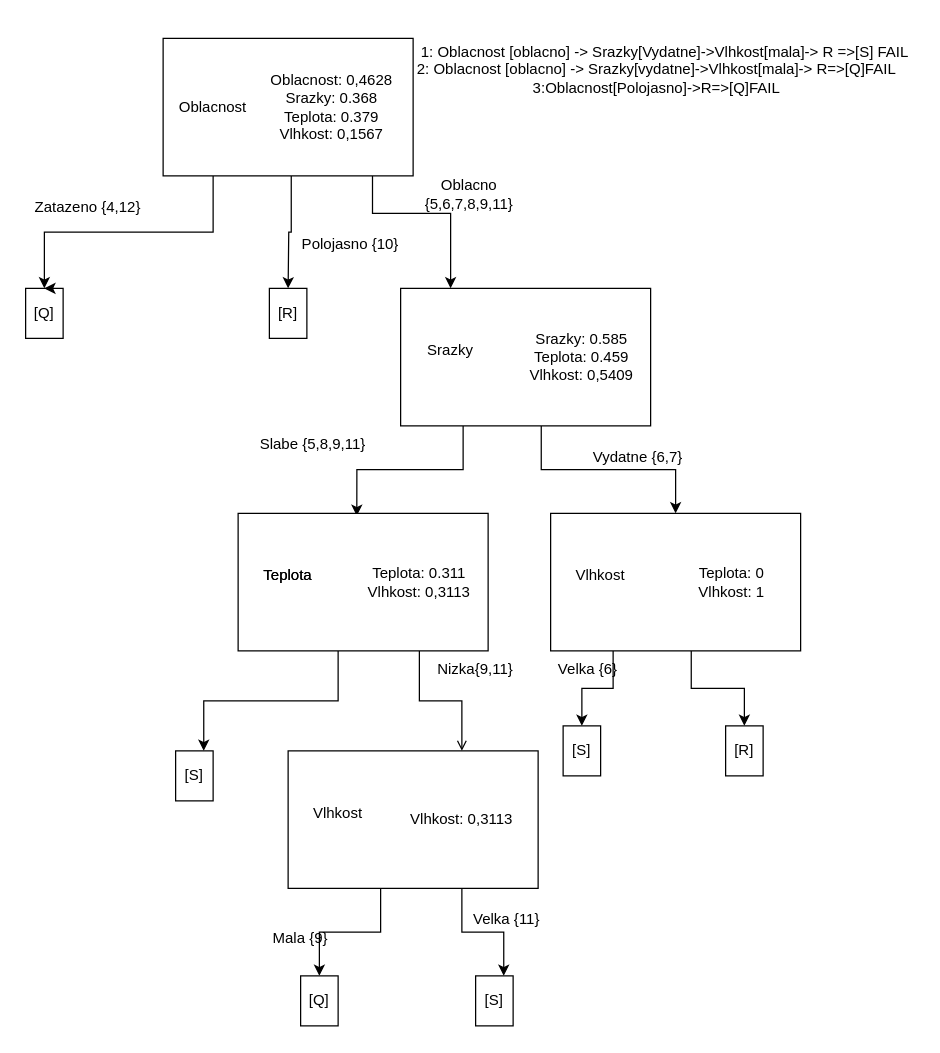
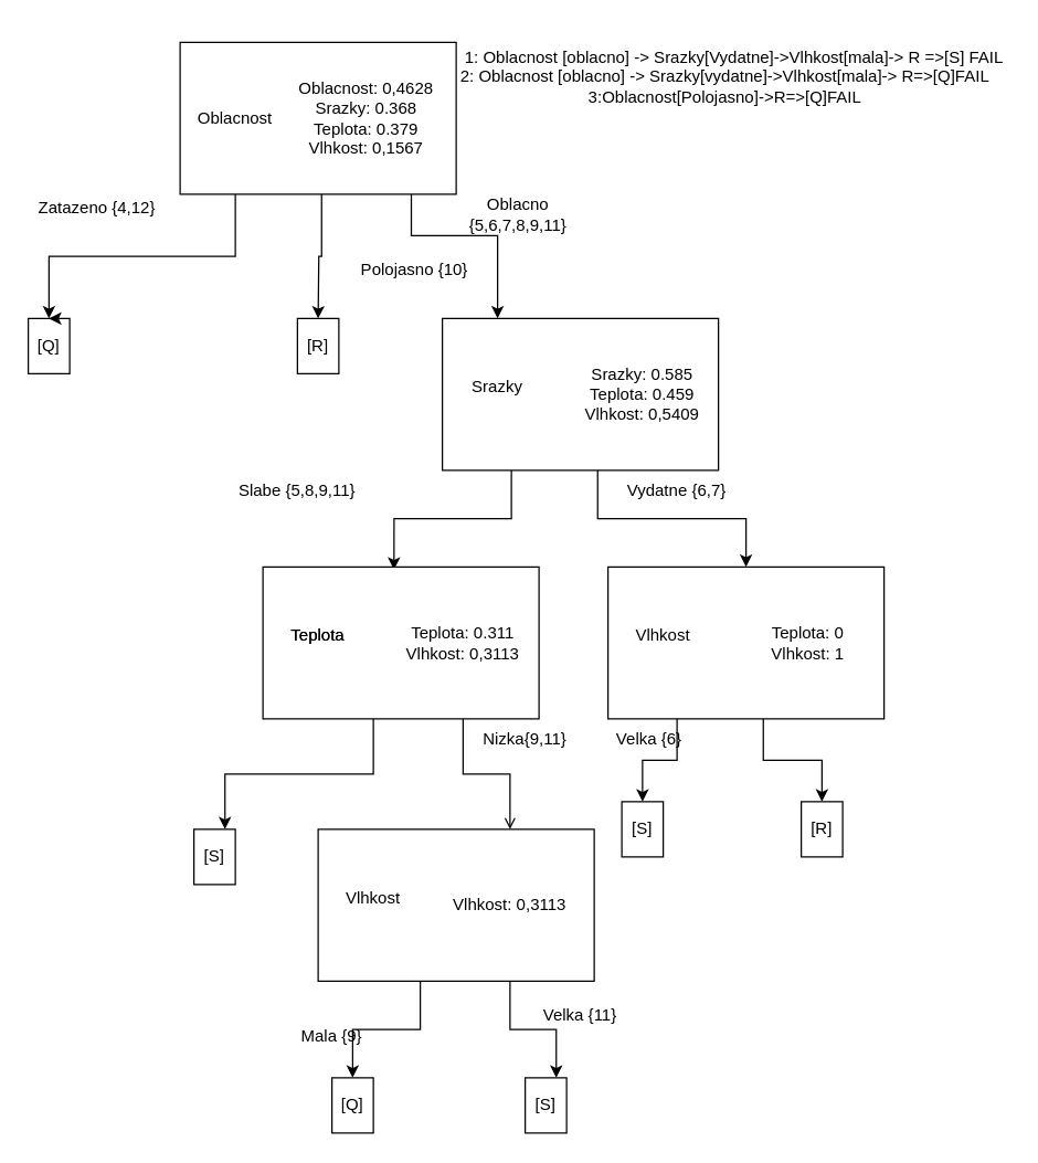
  <mxCell id="0" />
  <mxCell id="1" parent="0" />
  <mxCell id="2" value="" style="rounded=0;whiteSpace=wrap;html=1;" vertex="1" parent="1"><mxGeometry x="130" y="30" width="200" height="110" as="geometry" /></mxCell>
  <mxCell id="3" style="edgeStyle=orthogonalEdgeStyle;rounded=0;orthogonalLoop=1;jettySize=auto;html=1;exitX=0.25;exitY=1;exitDx=0;exitDy=0;entryX=0;entryY=0;entryDx=0;entryDy=0;" edge="1" parent="1" source="5"><mxGeometry relative="1" as="geometry"><mxPoint x="230" y="230" as="targetPoint" /></mxGeometry></mxCell>
  <mxCell id="4" style="edgeStyle=orthogonalEdgeStyle;rounded=0;orthogonalLoop=1;jettySize=auto;html=1;exitX=0.75;exitY=1;exitDx=0;exitDy=0;entryX=0.2;entryY=0;entryDx=0;entryDy=0;entryPerimeter=0;" edge="1" parent="1" source="5" target="13"><mxGeometry relative="1" as="geometry"><Array as="points"><mxPoint x="298" y="170" /><mxPoint x="360" y="170" /></Array></mxGeometry></mxCell>
  <mxCell id="5" value="&lt;div&gt;Oblacnost: 0,4628&lt;/div&gt;&lt;div&gt;Srazky: 0.368&lt;br&gt;&lt;/div&gt;&lt;div&gt;Teplota: 0.379&lt;br&gt;&lt;/div&gt;&lt;div&gt;Vlhkost: 0,1567&lt;br&gt;&lt;/div&gt;" style="text;html=1;strokeColor=none;fillColor=none;align=center;verticalAlign=middle;whiteSpace=wrap;rounded=0;" vertex="1" parent="1"><mxGeometry x="200" y="30" width="130" height="110" as="geometry" /></mxCell>
  <mxCell id="6" style="edgeStyle=orthogonalEdgeStyle;rounded=0;orthogonalLoop=1;jettySize=auto;html=1;exitX=0.5;exitY=1;exitDx=0;exitDy=0;entryX=0.5;entryY=0;entryDx=0;entryDy=0;" edge="1" parent="1" source="7" target="9"><mxGeometry relative="1" as="geometry" /></mxCell>
  <mxCell id="7" value="Oblacnost" style="text;html=1;strokeColor=none;fillColor=none;align=center;verticalAlign=middle;whiteSpace=wrap;rounded=0;" vertex="1" parent="1"><mxGeometry x="130" y="30" width="80" height="110" as="geometry" /></mxCell>
  <mxCell id="8" value="" style="rounded=0;whiteSpace=wrap;html=1;" vertex="1" parent="1"><mxGeometry x="20" y="230" width="30" height="40" as="geometry" /></mxCell>
  <mxCell id="9" value="[Q]" style="text;html=1;strokeColor=none;fillColor=none;align=center;verticalAlign=middle;whiteSpace=wrap;rounded=0;" vertex="1" parent="1"><mxGeometry x="20" y="230" width="30" height="40" as="geometry" /></mxCell>
- <mxCell id="10" value="Zatazeno {4,12}" style="text;html=1;strokeColor=none;fillColor=none;align=center;verticalAlign=middle;whiteSpace=wrap;rounded=0;" vertex="1" parent="1"><mxGeometry x="20" y="150" width="100" height="30" as="geometry" /></mxCell>
- <mxCell id="11" value="Polojasno {10}" style="text;html=1;strokeColor=none;fillColor=none;align=center;verticalAlign=middle;whiteSpace=wrap;rounded=0;" vertex="1" parent="1"><mxGeometry x="230" y="180" width="100" height="30" as="geometry" /></mxCell>
+ <mxCell id="10" value="Zatazeno {4,12}" style="text;html=1;strokeColor=none;fillColor=none;align=center;verticalAlign=middle;whiteSpace=wrap;rounded=0;" vertex="1" parent="1"><mxGeometry x="20" y="135" width="100" height="30" as="geometry" /></mxCell>
+ <mxCell id="11" value="Polojasno {10}" style="text;html=1;strokeColor=none;fillColor=none;align=center;verticalAlign=middle;whiteSpace=wrap;rounded=0;" vertex="1" parent="1"><mxGeometry x="250" y="180" width="100" height="30" as="geometry" /></mxCell>
  <mxCell id="12" style="edgeStyle=orthogonalEdgeStyle;rounded=0;orthogonalLoop=1;jettySize=auto;html=1;exitX=0.25;exitY=1;exitDx=0;exitDy=0;entryX=0.115;entryY=0.018;entryDx=0;entryDy=0;entryPerimeter=0;" edge="1" parent="1" source="13" target="24"><mxGeometry relative="1" as="geometry" /></mxCell>
  <mxCell id="13" value="" style="rounded=0;whiteSpace=wrap;html=1;" vertex="1" parent="1"><mxGeometry x="320" y="230" width="200" height="110" as="geometry" /></mxCell>
  <mxCell id="14" style="edgeStyle=orthogonalEdgeStyle;rounded=0;orthogonalLoop=1;jettySize=auto;html=1;exitX=0.25;exitY=1;exitDx=0;exitDy=0;" edge="1" parent="1" source="15" target="28"><mxGeometry relative="1" as="geometry" /></mxCell>
  <mxCell id="15" value="&lt;div&gt;Srazky: 0.585&lt;br&gt;&lt;/div&gt;&lt;div&gt;Teplota: 0.459&lt;br&gt;&lt;/div&gt;&lt;div&gt;Vlhkost: 0,5409&lt;br&gt;&lt;/div&gt;" style="text;html=1;strokeColor=none;fillColor=none;align=center;verticalAlign=middle;whiteSpace=wrap;rounded=0;" vertex="1" parent="1"><mxGeometry x="400" y="230" width="130" height="110" as="geometry" /></mxCell>
  <mxCell id="16" value="Srazky" style="text;html=1;strokeColor=none;fillColor=none;align=center;verticalAlign=middle;whiteSpace=wrap;rounded=0;" vertex="1" parent="1"><mxGeometry x="320" y="230" width="80" height="100" as="geometry" /></mxCell>
  <mxCell id="17" value="Oblacno {5,6,7,8,9,11}" style="text;html=1;strokeColor=none;fillColor=none;align=center;verticalAlign=middle;whiteSpace=wrap;rounded=0;" vertex="1" parent="1"><mxGeometry x="320" y="140" width="110" height="30" as="geometry" /></mxCell>
  <mxCell id="18" style="edgeStyle=orthogonalEdgeStyle;rounded=0;orthogonalLoop=1;jettySize=auto;html=1;exitX=0.75;exitY=0;exitDx=0;exitDy=0;entryX=0.5;entryY=0;entryDx=0;entryDy=0;" edge="1" parent="1" source="9" target="9"><mxGeometry relative="1" as="geometry" /></mxCell>
  <mxCell id="19" value="" style="rounded=0;whiteSpace=wrap;html=1;" vertex="1" parent="1"><mxGeometry x="215" y="230" width="30" height="40" as="geometry" /></mxCell>
  <mxCell id="20" value="[R]" style="text;html=1;strokeColor=none;fillColor=none;align=center;verticalAlign=middle;whiteSpace=wrap;rounded=0;" vertex="1" parent="1"><mxGeometry x="215" y="230" width="30" height="40" as="geometry" /></mxCell>
  <mxCell id="21" value="" style="rounded=0;whiteSpace=wrap;html=1;" vertex="1" parent="1"><mxGeometry x="190" y="410" width="200" height="110" as="geometry" /></mxCell>
  <mxCell id="22" style="edgeStyle=orthogonalEdgeStyle;rounded=0;orthogonalLoop=1;jettySize=auto;html=1;exitX=0;exitY=1;exitDx=0;exitDy=0;entryX=0.75;entryY=0;entryDx=0;entryDy=0;" edge="1" parent="1" source="24" target="39"><mxGeometry relative="1" as="geometry" /></mxCell>
  <mxCell id="23" style="edgeStyle=orthogonalEdgeStyle;rounded=0;orthogonalLoop=1;jettySize=auto;html=1;exitX=0.5;exitY=1;exitDx=0;exitDy=0;entryX=0.5;entryY=0;entryDx=0;entryDy=0;endArrow=open;" edge="1" parent="1" source="24" target="45"><mxGeometry relative="1" as="geometry" /></mxCell>
  <mxCell id="24" value="&lt;div&gt;Teplota: 0.311&lt;br&gt;&lt;/div&gt;&lt;div&gt;Vlhkost: 0,3113&lt;br&gt;&lt;/div&gt;" style="text;html=1;strokeColor=none;fillColor=none;align=center;verticalAlign=middle;whiteSpace=wrap;rounded=0;" vertex="1" parent="1"><mxGeometry x="270" y="410" width="130" height="110" as="geometry" /></mxCell>
  <mxCell id="25" value="Teplota" style="text;html=1;strokeColor=none;fillColor=none;align=center;verticalAlign=middle;whiteSpace=wrap;rounded=0;" vertex="1" parent="1"><mxGeometry x="190" y="410" width="80" height="100" as="geometry" /></mxCell>
- <mxCell id="26" value="Slabe {5,8,9,11}" style="text;html=1;strokeColor=none;fillColor=none;align=center;verticalAlign=middle;whiteSpace=wrap;rounded=0;" vertex="1" parent="1"><mxGeometry x="200" y="340" width="100" height="30" as="geometry" /></mxCell>
+ <mxCell id="26" value="Slabe {5,8,9,11}" style="text;html=1;strokeColor=none;fillColor=none;align=center;verticalAlign=middle;whiteSpace=wrap;rounded=0;" vertex="1" parent="1"><mxGeometry x="165" y="340" width="100" height="30" as="geometry" /></mxCell>
  <mxCell id="27" style="edgeStyle=orthogonalEdgeStyle;rounded=0;orthogonalLoop=1;jettySize=auto;html=1;exitX=0.25;exitY=1;exitDx=0;exitDy=0;entryX=0.5;entryY=0;entryDx=0;entryDy=0;" edge="1" parent="1" source="28" target="34"><mxGeometry relative="1" as="geometry" /></mxCell>
  <mxCell id="28" value="" style="rounded=0;whiteSpace=wrap;html=1;" vertex="1" parent="1"><mxGeometry x="440" y="410" width="200" height="110" as="geometry" /></mxCell>
  <mxCell id="29" style="edgeStyle=orthogonalEdgeStyle;rounded=0;orthogonalLoop=1;jettySize=auto;html=1;exitX=0.25;exitY=1;exitDx=0;exitDy=0;entryX=0.5;entryY=0;entryDx=0;entryDy=0;" edge="1" parent="1" source="30" target="36"><mxGeometry relative="1" as="geometry" /></mxCell>
  <mxCell id="30" value="&lt;div&gt;Teplota: 0&lt;br&gt;&lt;/div&gt;&lt;div&gt;Vlhkost: 1&lt;br&gt;&lt;/div&gt;" style="text;html=1;strokeColor=none;fillColor=none;align=center;verticalAlign=middle;whiteSpace=wrap;rounded=0;" vertex="1" parent="1"><mxGeometry x="520" y="410" width="130" height="110" as="geometry" /></mxCell>
  <mxCell id="31" value="Vlhkost" style="text;html=1;strokeColor=none;fillColor=none;align=center;verticalAlign=middle;whiteSpace=wrap;rounded=0;" vertex="1" parent="1"><mxGeometry x="440" y="410" width="80" height="100" as="geometry" /></mxCell>
- <mxCell id="32" value="Vydatne {6,7}" style="text;html=1;strokeColor=none;fillColor=none;align=center;verticalAlign=middle;whiteSpace=wrap;rounded=0;" vertex="1" parent="1"><mxGeometry x="460" y="350" width="100" height="30" as="geometry" /></mxCell>
+ <mxCell id="32" value="Vydatne {6,7}" style="text;html=1;strokeColor=none;fillColor=none;align=center;verticalAlign=middle;whiteSpace=wrap;rounded=0;" vertex="1" parent="1"><mxGeometry x="440" y="340" width="100" height="30" as="geometry" /></mxCell>
  <mxCell id="33" value="" style="rounded=0;whiteSpace=wrap;html=1;" vertex="1" parent="1"><mxGeometry x="450" y="580" width="30" height="40" as="geometry" /></mxCell>
  <mxCell id="34" value="[S]" style="text;html=1;strokeColor=none;fillColor=none;align=center;verticalAlign=middle;whiteSpace=wrap;rounded=0;" vertex="1" parent="1"><mxGeometry x="450" y="580" width="30" height="40" as="geometry" /></mxCell>
  <mxCell id="35" value="" style="rounded=0;whiteSpace=wrap;html=1;" vertex="1" parent="1"><mxGeometry x="580" y="580" width="30" height="40" as="geometry" /></mxCell>
  <mxCell id="36" value="[R]" style="text;html=1;strokeColor=none;fillColor=none;align=center;verticalAlign=middle;whiteSpace=wrap;rounded=0;" vertex="1" parent="1"><mxGeometry x="580" y="580" width="30" height="40" as="geometry" /></mxCell>
  <mxCell id="37" value="Velka {6}" style="text;html=1;strokeColor=none;fillColor=none;align=center;verticalAlign=middle;whiteSpace=wrap;rounded=0;" vertex="1" parent="1"><mxGeometry x="420" y="520" width="100" height="30" as="geometry" /></mxCell>
  <mxCell id="38" value="" style="rounded=0;whiteSpace=wrap;html=1;" vertex="1" parent="1"><mxGeometry x="140" y="600" width="30" height="40" as="geometry" /></mxCell>
  <mxCell id="39" value="[S]" style="text;html=1;strokeColor=none;fillColor=none;align=center;verticalAlign=middle;whiteSpace=wrap;rounded=0;" vertex="1" parent="1"><mxGeometry x="140" y="600" width="30" height="40" as="geometry" /></mxCell>
  <mxCell id="40" value="Teplota" style="text;html=1;strokeColor=none;fillColor=none;align=center;verticalAlign=middle;whiteSpace=wrap;rounded=0;" vertex="1" parent="1"><mxGeometry x="190" y="410" width="80" height="100" as="geometry" /></mxCell>
  <mxCell id="41" value="" style="rounded=0;whiteSpace=wrap;html=1;" vertex="1" parent="1"><mxGeometry x="230" y="600" width="200" height="110" as="geometry" /></mxCell>
  <mxCell id="42" value="Vlhkost" style="text;html=1;strokeColor=none;fillColor=none;align=center;verticalAlign=middle;whiteSpace=wrap;rounded=0;" vertex="1" parent="1"><mxGeometry x="230" y="600" width="80" height="100" as="geometry" /></mxCell>
  <mxCell id="43" style="edgeStyle=orthogonalEdgeStyle;rounded=0;orthogonalLoop=1;jettySize=auto;html=1;exitX=0;exitY=1;exitDx=0;exitDy=0;entryX=0.5;entryY=0;entryDx=0;entryDy=0;" edge="1" parent="1" source="45" target="49"><mxGeometry relative="1" as="geometry" /></mxCell>
  <mxCell id="44" style="edgeStyle=orthogonalEdgeStyle;rounded=0;orthogonalLoop=1;jettySize=auto;html=1;exitX=0.5;exitY=1;exitDx=0;exitDy=0;entryX=0.75;entryY=0;entryDx=0;entryDy=0;" edge="1" parent="1" source="45" target="50"><mxGeometry relative="1" as="geometry" /></mxCell>
  <mxCell id="45" value="&lt;div&gt;Vlhkost: 0,3113&lt;br&gt;&lt;/div&gt;" style="text;html=1;strokeColor=none;fillColor=none;align=center;verticalAlign=middle;whiteSpace=wrap;rounded=0;" vertex="1" parent="1"><mxGeometry x="304" y="600" width="130" height="110" as="geometry" /></mxCell>
  <mxCell id="46" value="Nizka{9,11}" style="text;html=1;strokeColor=none;fillColor=none;align=center;verticalAlign=middle;whiteSpace=wrap;rounded=0;" vertex="1" parent="1"><mxGeometry x="330" y="520" width="100" height="30" as="geometry" /></mxCell>
  <mxCell id="47" value="" style="rounded=0;whiteSpace=wrap;html=1;" vertex="1" parent="1"><mxGeometry x="240" y="780" width="30" height="40" as="geometry" /></mxCell>
  <mxCell id="48" value="" style="rounded=0;whiteSpace=wrap;html=1;" vertex="1" parent="1"><mxGeometry x="380" y="780" width="30" height="40" as="geometry" /></mxCell>
  <mxCell id="49" value="[Q]" style="text;html=1;strokeColor=none;fillColor=none;align=center;verticalAlign=middle;whiteSpace=wrap;rounded=0;" vertex="1" parent="1"><mxGeometry x="240" y="780" width="30" height="40" as="geometry" /></mxCell>
  <mxCell id="50" value="[S]" style="text;html=1;strokeColor=none;fillColor=none;align=center;verticalAlign=middle;whiteSpace=wrap;rounded=0;" vertex="1" parent="1"><mxGeometry x="380" y="780" width="30" height="40" as="geometry" /></mxCell>
  <mxCell id="51" value="Mala {9}" style="text;html=1;strokeColor=none;fillColor=none;align=center;verticalAlign=middle;whiteSpace=wrap;rounded=0;" vertex="1" parent="1"><mxGeometry x="190" y="735" width="100" height="30" as="geometry" /></mxCell>
- <mxCell id="52" value="Velka {11}" style="text;html=1;strokeColor=none;fillColor=none;align=center;verticalAlign=middle;whiteSpace=wrap;rounded=0;" vertex="1" parent="1"><mxGeometry x="355" y="720" width="100" height="30" as="geometry" /></mxCell>
+ <mxCell id="52" value="Velka {11}" style="text;html=1;strokeColor=none;fillColor=none;align=center;verticalAlign=middle;whiteSpace=wrap;rounded=0;" vertex="1" parent="1"><mxGeometry x="370" y="720" width="100" height="30" as="geometry" /></mxCell>
  <mxCell id="53" value="&lt;div&gt;&amp;nbsp;&amp;nbsp;&amp;nbsp; 1: Oblacnost [oblacno] -&amp;gt; Srazky[Vydatne]-&amp;gt;Vlhkost[mala]-&amp;gt; R =&amp;gt;[S] FAIL&lt;/div&gt;&lt;div&gt;2: Oblacnost [oblacno] -&amp;gt; Srazky[vydatne]-&amp;gt;Vlhkost[mala]-&amp;gt; R=&amp;gt;[Q]FAIL&lt;br&gt;&lt;/div&gt;3:Oblacnost[Polojasno]-&amp;gt;R=&amp;gt;[Q]FAIL" style="text;html=1;strokeColor=none;fillColor=none;align=center;verticalAlign=middle;whiteSpace=wrap;rounded=0;" vertex="1" parent="1"><mxGeometry x="320" y="20" width="410" height="70" as="geometry" /></mxCell>
